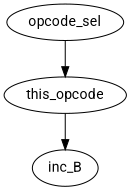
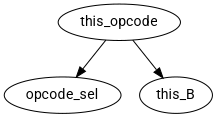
  strict digraph {
    fontname=Roboto
    node [fontname=Roboto]
    edge [fontname=Roboto]
    opcode_sel [complexity=2 importance=0.0828631009675 rank=0.0414315504837]
-   inc_B [complexity=0 importance=0.0361096921875 rank=0.0]
+   inc_B [complexity=0 importance=0.0361096921875 rank=0.0 label=this_B]
    this_opcode [complexity=3 importance=1.3955690476 rank=0.465189682533]
-   opcode_sel -> this_opcode
+   this_opcode -> opcode_sel
    this_opcode -> inc_B
  }
